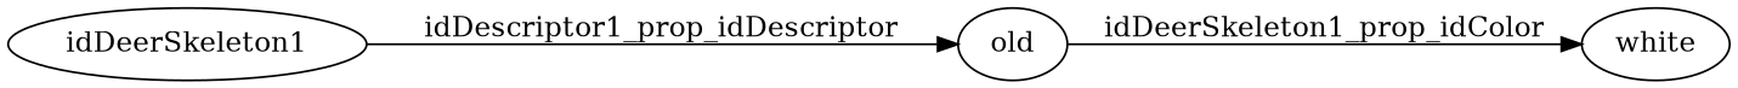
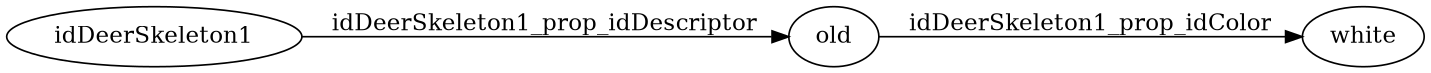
  strict digraph {
    rankdir=LR
    edge [edge_type=property]
    idDeerSkeleton1 [node_type=entity_node root=root]
    old
    white
-   idDeerSkeleton1 -> old [label=idDescriptor1_prop_idDescriptor]
+   idDeerSkeleton1 -> old [label=idDeerSkeleton1_prop_idDescriptor]
    old -> white [label=idDeerSkeleton1_prop_idColor]
  }
